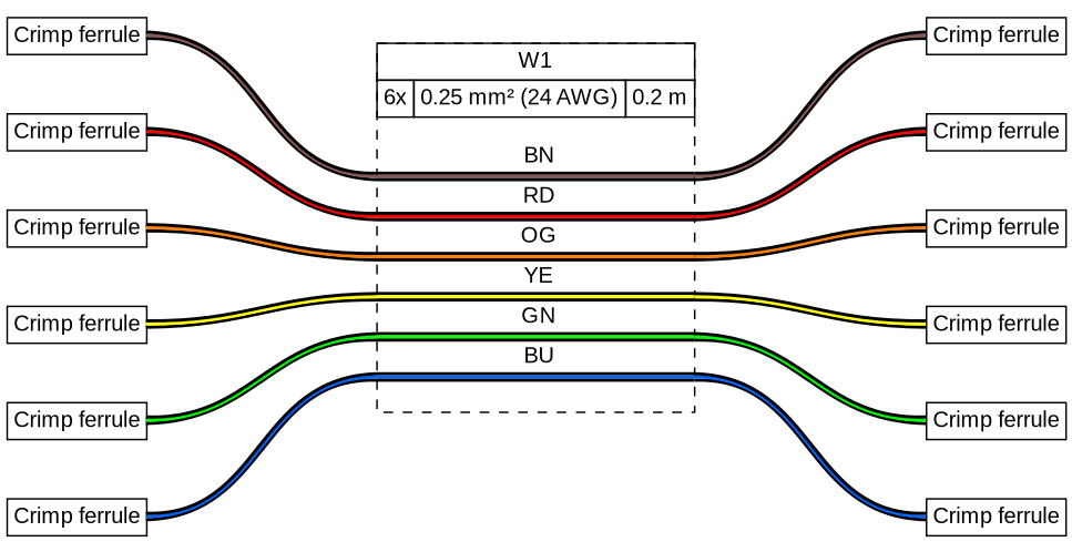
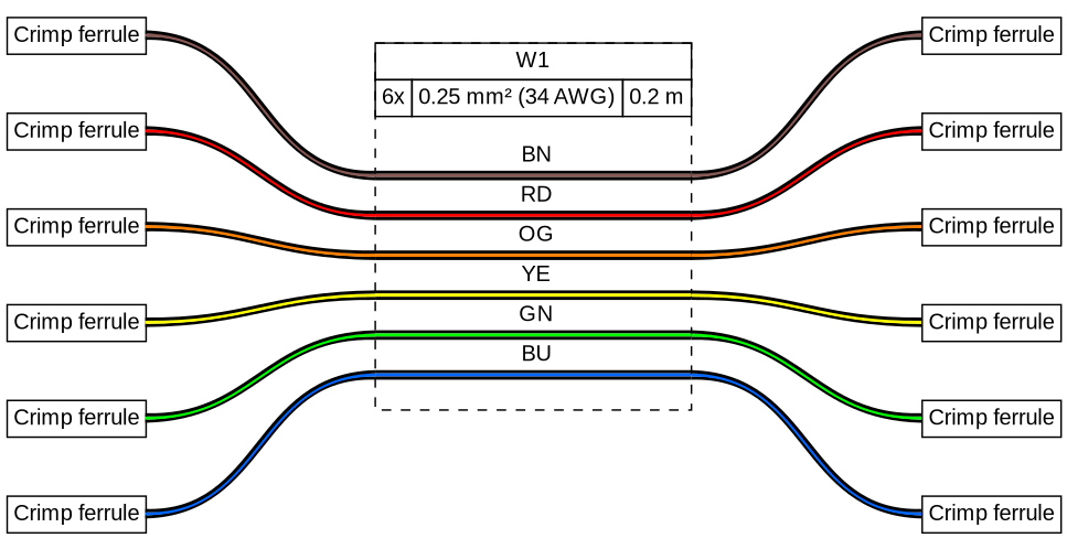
  graph {
    bgcolor=white
    fontname=arial
    nodesep=0.33
    rankdir=LR
    ranksep=2
    node [fillcolor=white fontname=arial margin=0 shape=none style=filled]
    edge [color="#000000:#895956:#000000" fontname=arial headport=w style=bold tailport=e]
    n1 [label=<<table border="0" cellspacing="0" cellpadding="0"><tr><td><table border="0" cellspacing="0" cellpadding="3" cellborder="1"><tr><td balign="left">Crimp ferrule</td></tr></table></td></tr></table>>]
-   n2 [label=<<table border="0" cellspacing="0" cellpadding="0"><tr><td><table border="0" cellspacing="0" cellpadding="3" cellborder="1"><tr><td colspan="3">W1</td></tr><tr><td balign="left">6x</td><td balign="left">0.25 mm² (24 AWG)</td><td balign="left">0.2 m</td></tr></table></td></tr><tr><td>&nbsp;</td></tr><tr><td><table border="0" cellspacing="0" cellborder="0"><tr><td></td><td>BN</td><td></td></tr><tr><td colspan="3" border="0" cellspacing="0" cellpadding="0" port="w1" height="6"><table cellspacing="0" cellborder="0" border = "0"><tr><td colspan="3" cellpadding="0" height="2" bgcolor="#000000" border="0"></td></tr><tr><td colspan="3" cellpadding="0" height="2" bgcolor="#895956" border="0"></td></tr><tr><td colspan="3" cellpadding="0" height="2" bgcolor="#000000" border="0"></td></tr></table></td></tr><tr><td></td><td>RD</td><td></td></tr><tr><td colspan="3" border="0" cellspacing="0" cellpadding="0" port="w2" height="6"><table cellspacing="0" cellborder="0" border = "0"><tr><td colspan="3" cellpadding="0" height="2" bgcolor="#000000" border="0"></td></tr><tr><td colspan="3" cellpadding="0" height="2" bgcolor="#ff0000" border="0"></td></tr><tr><td colspan="3" cellpadding="0" height="2" bgcolor="#000000" border="0"></td></tr></table></td></tr><tr><td></td><td>OG</td><td></td></tr><tr><td colspan="3" border="0" cellspacing="0" cellpadding="0" port="w3" height="6"><table cellspacing="0" cellborder="0" border = "0"><tr><td colspan="3" cellpadding="0" height="2" bgcolor="#000000" border="0"></td></tr><tr><td colspan="3" cellpadding="0" height="2" bgcolor="#ff8000" border="0"></td></tr><tr><td colspan="3" cellpadding="0" height="2" bgcolor="#000000" border="0"></td></tr></table></td></tr><tr><td></td><td>YE</td><td></td></tr><tr><td colspan="3" border="0" cellspacing="0" cellpadding="0" port="w4" height="6"><table cellspacing="0" cellborder="0" border = "0"><tr><td colspan="3" cellpadding="0" height="2" bgcolor="#000000" border="0"></td></tr><tr><td colspan="3" cellpadding="0" height="2" bgcolor="#ffff00" border="0"></td></tr><tr><td colspan="3" cellpadding="0" height="2" bgcolor="#000000" border="0"></td></tr></table></td></tr><tr><td></td><td>GN</td><td></td></tr><tr><td colspan="3" border="0" cellspacing="0" cellpadding="0" port="w5" height="6"><table cellspacing="0" cellborder="0" border = "0"><tr><td colspan="3" cellpadding="0" height="2" bgcolor="#000000" border="0"></td></tr><tr><td colspan="3" cellpadding="0" height="2" bgcolor="#00ff00" border="0"></td></tr><tr><td colspan="3" cellpadding="0" height="2" bgcolor="#000000" border="0"></td></tr></table></td></tr><tr><td></td><td>BU</td><td></td></tr><tr><td colspan="3" border="0" cellspacing="0" cellpadding="0" port="w6" height="6"><table cellspacing="0" cellborder="0" border = "0"><tr><td colspan="3" cellpadding="0" height="2" bgcolor="#000000" border="0"></td></tr><tr><td colspan="3" cellpadding="0" height="2" bgcolor="#0066ff" border="0"></td></tr><tr><td colspan="3" cellpadding="0" height="2" bgcolor="#000000" border="0"></td></tr></table></td></tr><tr><td>&nbsp;</td></tr></table></td></tr></table>> shape=box style="filled,dashed"]
+   n2 [label=<<table border="0" cellspacing="0" cellpadding="0"><tr><td><table border="0" cellspacing="0" cellpadding="3" cellborder="1"><tr><td colspan="3">W1</td></tr><tr><td balign="left">6x</td><td balign="left">0.25 mm² (34 AWG)</td><td balign="left">0.2 m</td></tr></table></td></tr><tr><td>&nbsp;</td></tr><tr><td><table border="0" cellspacing="0" cellborder="0"><tr><td></td><td>BN</td><td></td></tr><tr><td colspan="3" border="0" cellspacing="0" cellpadding="0" port="w1" height="6"><table cellspacing="0" cellborder="0" border = "0"><tr><td colspan="3" cellpadding="0" height="2" bgcolor="#000000" border="0"></td></tr><tr><td colspan="3" cellpadding="0" height="2" bgcolor="#895956" border="0"></td></tr><tr><td colspan="3" cellpadding="0" height="2" bgcolor="#000000" border="0"></td></tr></table></td></tr><tr><td></td><td>RD</td><td></td></tr><tr><td colspan="3" border="0" cellspacing="0" cellpadding="0" port="w2" height="6"><table cellspacing="0" cellborder="0" border = "0"><tr><td colspan="3" cellpadding="0" height="2" bgcolor="#000000" border="0"></td></tr><tr><td colspan="3" cellpadding="0" height="2" bgcolor="#ff0000" border="0"></td></tr><tr><td colspan="3" cellpadding="0" height="2" bgcolor="#000000" border="0"></td></tr></table></td></tr><tr><td></td><td>OG</td><td></td></tr><tr><td colspan="3" border="0" cellspacing="0" cellpadding="0" port="w3" height="6"><table cellspacing="0" cellborder="0" border = "0"><tr><td colspan="3" cellpadding="0" height="2" bgcolor="#000000" border="0"></td></tr><tr><td colspan="3" cellpadding="0" height="2" bgcolor="#ff8000" border="0"></td></tr><tr><td colspan="3" cellpadding="0" height="2" bgcolor="#000000" border="0"></td></tr></table></td></tr><tr><td></td><td>YE</td><td></td></tr><tr><td colspan="3" border="0" cellspacing="0" cellpadding="0" port="w4" height="6"><table cellspacing="0" cellborder="0" border = "0"><tr><td colspan="3" cellpadding="0" height="2" bgcolor="#000000" border="0"></td></tr><tr><td colspan="3" cellpadding="0" height="2" bgcolor="#ffff00" border="0"></td></tr><tr><td colspan="3" cellpadding="0" height="2" bgcolor="#000000" border="0"></td></tr></table></td></tr><tr><td></td><td>GN</td><td></td></tr><tr><td colspan="3" border="0" cellspacing="0" cellpadding="0" port="w5" height="6"><table cellspacing="0" cellborder="0" border = "0"><tr><td colspan="3" cellpadding="0" height="2" bgcolor="#000000" border="0"></td></tr><tr><td colspan="3" cellpadding="0" height="2" bgcolor="#00ff00" border="0"></td></tr><tr><td colspan="3" cellpadding="0" height="2" bgcolor="#000000" border="0"></td></tr></table></td></tr><tr><td></td><td>BU</td><td></td></tr><tr><td colspan="3" border="0" cellspacing="0" cellpadding="0" port="w6" height="6"><table cellspacing="0" cellborder="0" border = "0"><tr><td colspan="3" cellpadding="0" height="2" bgcolor="#000000" border="0"></td></tr><tr><td colspan="3" cellpadding="0" height="2" bgcolor="#0066ff" border="0"></td></tr><tr><td colspan="3" cellpadding="0" height="2" bgcolor="#000000" border="0"></td></tr></table></td></tr><tr><td>&nbsp;</td></tr></table></td></tr></table>> shape=box style="filled,dashed"]
    n3 [label=<<table border="0" cellspacing="0" cellpadding="0"><tr><td><table border="0" cellspacing="0" cellpadding="3" cellborder="1"><tr><td balign="left">Crimp ferrule</td></tr></table></td></tr></table>>]
    n4 [label=<<table border="0" cellspacing="0" cellpadding="0"><tr><td><table border="0" cellspacing="0" cellpadding="3" cellborder="1"><tr><td balign="left">Crimp ferrule</td></tr></table></td></tr></table>>]
    n5 [label=<<table border="0" cellspacing="0" cellpadding="0"><tr><td><table border="0" cellspacing="0" cellpadding="3" cellborder="1"><tr><td balign="left">Crimp ferrule</td></tr></table></td></tr></table>>]
    n6 [label=<<table border="0" cellspacing="0" cellpadding="0"><tr><td><table border="0" cellspacing="0" cellpadding="3" cellborder="1"><tr><td balign="left">Crimp ferrule</td></tr></table></td></tr></table>>]
    n7 [label=<<table border="0" cellspacing="0" cellpadding="0"><tr><td><table border="0" cellspacing="0" cellpadding="3" cellborder="1"><tr><td balign="left">Crimp ferrule</td></tr></table></td></tr></table>>]
    n8 [label=<<table border="0" cellspacing="0" cellpadding="0"><tr><td><table border="0" cellspacing="0" cellpadding="3" cellborder="1"><tr><td balign="left">Crimp ferrule</td></tr></table></td></tr></table>>]
    n9 [label=<<table border="0" cellspacing="0" cellpadding="0"><tr><td><table border="0" cellspacing="0" cellpadding="3" cellborder="1"><tr><td balign="left">Crimp ferrule</td></tr></table></td></tr></table>>]
    n10 [label=<<table border="0" cellspacing="0" cellpadding="0"><tr><td><table border="0" cellspacing="0" cellpadding="3" cellborder="1"><tr><td balign="left">Crimp ferrule</td></tr></table></td></tr></table>>]
    n11 [label=<<table border="0" cellspacing="0" cellpadding="0"><tr><td><table border="0" cellspacing="0" cellpadding="3" cellborder="1"><tr><td balign="left">Crimp ferrule</td></tr></table></td></tr></table>>]
    n12 [label=<<table border="0" cellspacing="0" cellpadding="0"><tr><td><table border="0" cellspacing="0" cellpadding="3" cellborder="1"><tr><td balign="left">Crimp ferrule</td></tr></table></td></tr></table>>]
    n13 [label=<<table border="0" cellspacing="0" cellpadding="0"><tr><td><table border="0" cellspacing="0" cellpadding="3" cellborder="1"><tr><td balign="left">Crimp ferrule</td></tr></table></td></tr></table>>]
    n1 -- n2 [headport="w1:w"]
    n2 -- n8 [tailport="w1:e"]
    n2 -- n9 [color="#000000:#ff0000:#000000" tailport="w2:e"]
    n2 -- n10 [color="#000000:#ff8000:#000000" tailport="w3:e"]
    n2 -- n11 [color="#000000:#ffff00:#000000" tailport="w4:e"]
    n2 -- n12 [color="#000000:#00ff00:#000000" tailport="w5:e"]
    n2 -- n13 [color="#000000:#0066ff:#000000" tailport="w6:e"]
    n3 -- n2 [color="#000000:#ff0000:#000000" headport="w2:w"]
    n4 -- n2 [color="#000000:#ff8000:#000000" headport="w3:w"]
    n5 -- n2 [color="#000000:#ffff00:#000000" headport="w4:w"]
    n6 -- n2 [color="#000000:#00ff00:#000000" headport="w5:w"]
    n7 -- n2 [color="#000000:#0066ff:#000000" headport="w6:w"]
  }
